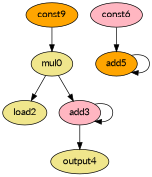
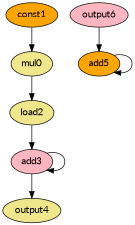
  digraph {
    fontname=Lato
    node [fillcolor=khaki fontname=Lato opcode=add style=filled]
    edge [fontname=Lato operand=0]
    mul0 [opcode=mul]
    load2 [opcode=load]
    add3 [fillcolor=lightpink]
-   const1 [fillcolor=orange opcode=const label=const9]
+   const1 [fillcolor=orange opcode=const]
    output4 [opcode=output]
    add5 [fillcolor=orange]
-   const6 [fillcolor=lightpink opcode=const]
+   const6 [fillcolor=lightpink opcode=const label=output6]
    mul0 -> load2
-   mul0 -> add3
+   load2 -> add3
    add3 -> add3 [operand=1]
    add3 -> output4
    const1 -> mul0
    add5 -> add5
    const6 -> add5 [operand=1]
  }
